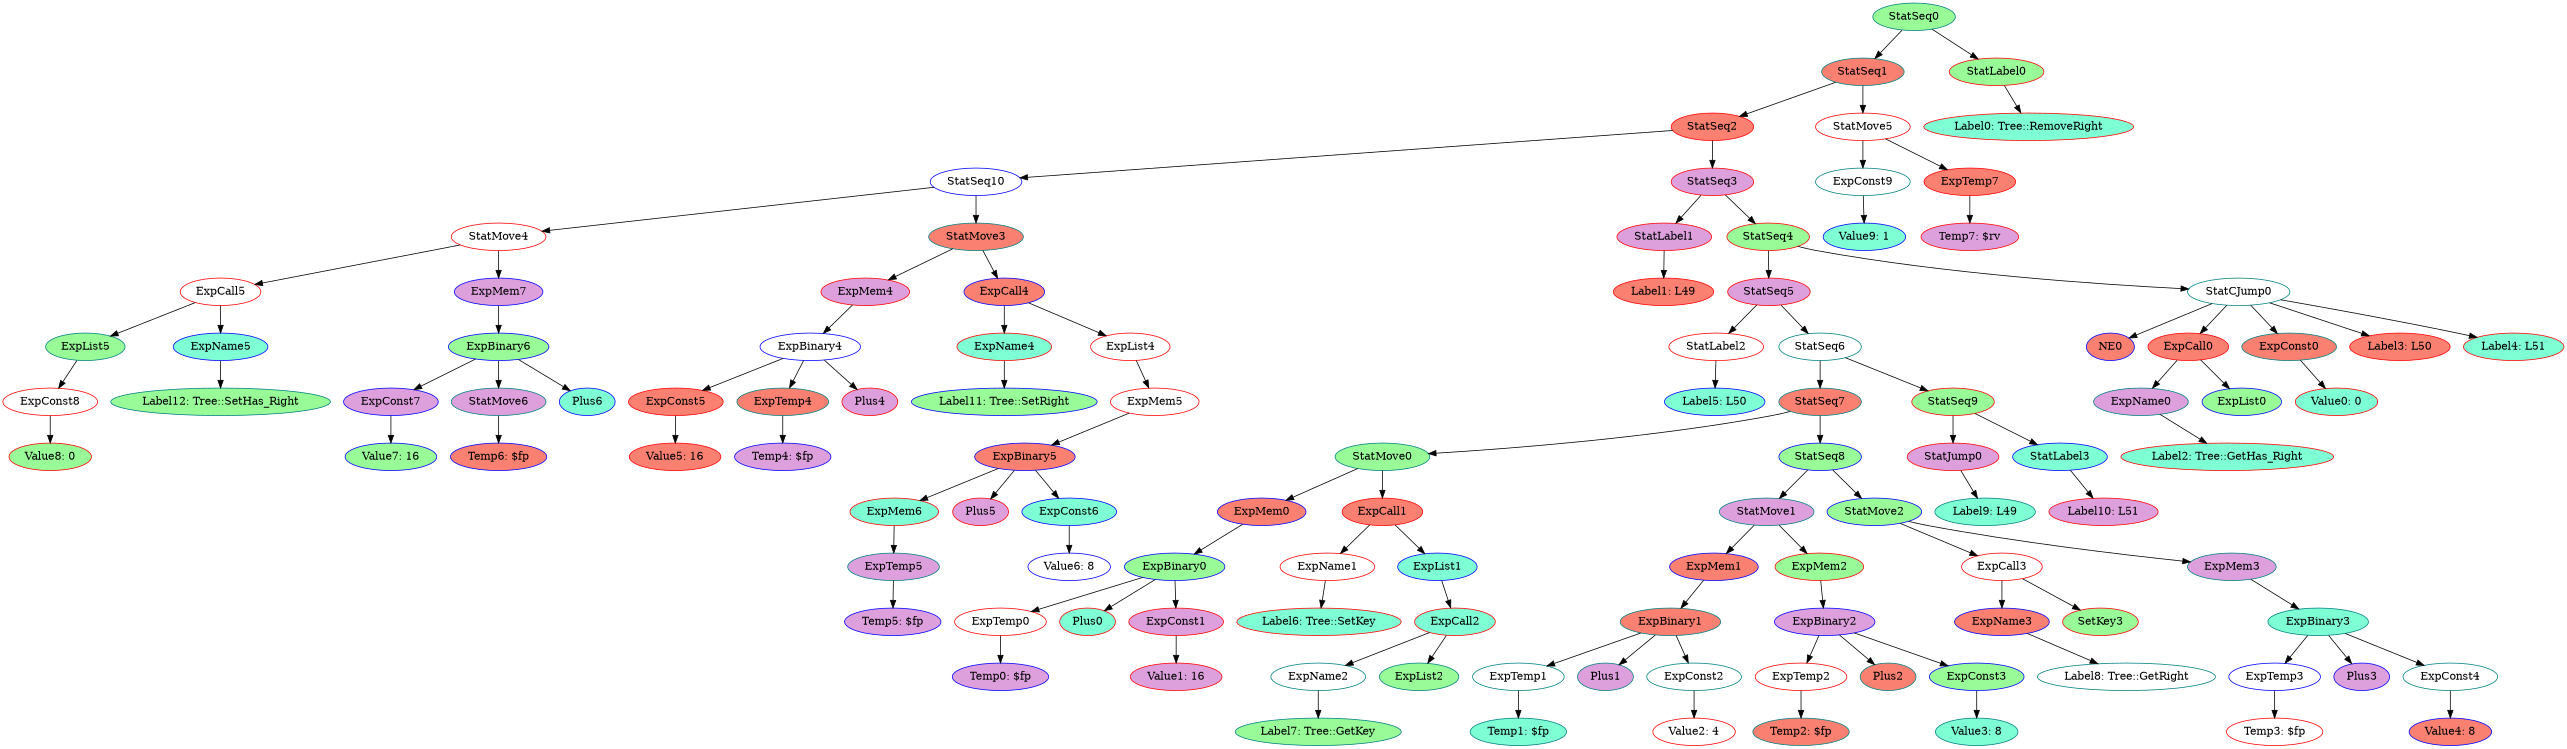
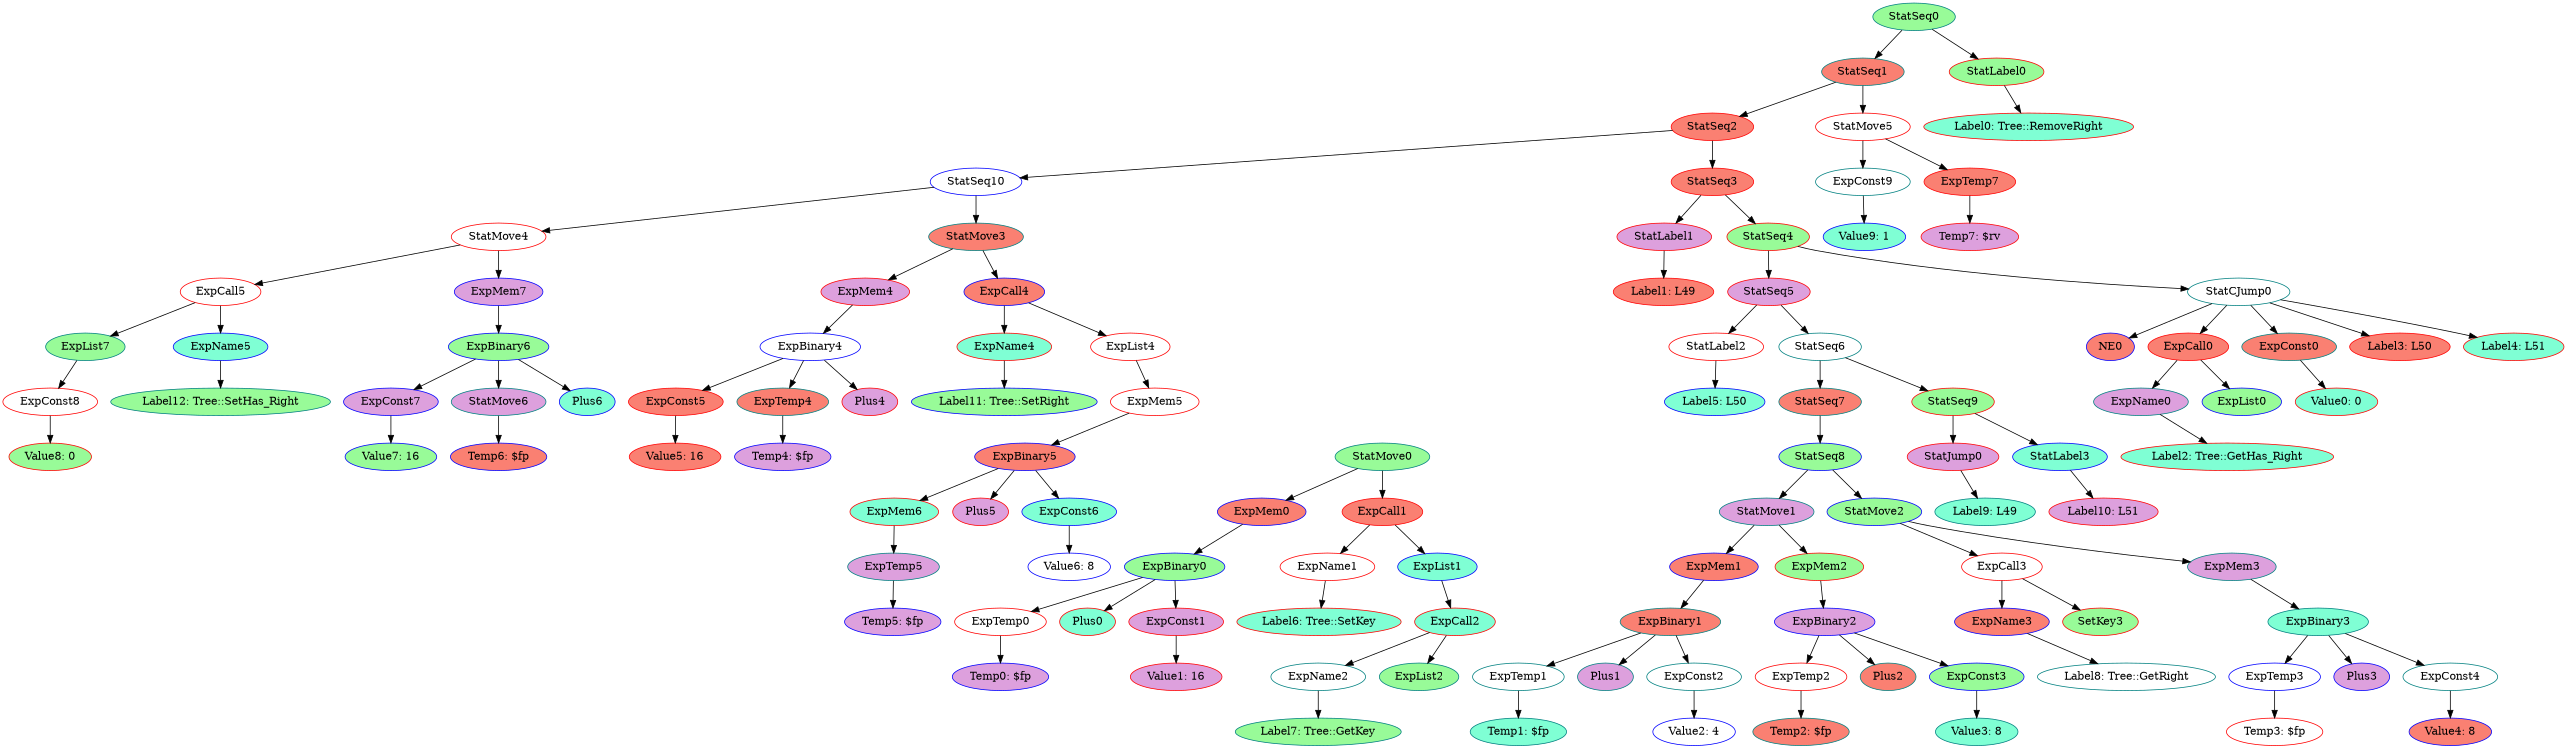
  digraph {
    ordering=out
    node [color=red fillcolor=white style=filled]
    StatSeq1 [color=teal fillcolor=salmon]
    StatSeq2 [fillcolor=salmon]
    StatMove5
    StatSeq10 [color=blue]
-   StatSeq3 [fillcolor=plum]
+   StatSeq3 [fillcolor=salmon]
    ExpConst9 [color=teal]
    ExpTemp7 [fillcolor=salmon]
    StatMove4
    StatMove3 [color=teal fillcolor=salmon]
    StatLabel1 [fillcolor=plum]
    StatSeq4 [fillcolor=palegreen]
    "Value9: 1" [color=blue fillcolor=aquamarine]
    "Temp7: $rv" [fillcolor=plum]
-   ExpList5 [color=teal fillcolor=palegreen]
+   ExpList5 [color=teal fillcolor=palegreen label=ExpList7]
    ExpConst8
    "Value8: 0" [fillcolor=palegreen]
    ExpCall5
    ExpName5 [color=blue fillcolor=aquamarine]
    "Label12: Tree::SetHas_Right" [color=teal fillcolor=palegreen]
    ExpMem7 [color=blue fillcolor=plum]
    ExpBinary6 [color=blue fillcolor=palegreen]
    ExpConst7 [color=blue fillcolor=plum]
    n23 [color=teal fillcolor=plum label=StatMove6]
    Plus6 [color=blue fillcolor=aquamarine]
    "Value7: 16" [color=blue fillcolor=palegreen]
    "Temp6: $fp" [color=blue fillcolor=salmon]
    ExpBinary5 [color=blue fillcolor=salmon]
    ExpMem6 [fillcolor=aquamarine]
    Plus5 [fillcolor=plum]
    ExpConst6 [color=blue fillcolor=aquamarine]
    ExpTemp5 [color=teal fillcolor=plum]
    "Value6: 8" [color=blue]
    "Temp5: $fp" [color=blue fillcolor=plum]
    ExpMem4 [fillcolor=plum]
    ExpCall4 [color=blue fillcolor=salmon]
    ExpBinary4 [color=blue]
    ExpName4 [fillcolor=aquamarine]
    ExpList4
    ExpConst5 [fillcolor=salmon]
    ExpTemp4 [color=teal fillcolor=salmon]
    Plus4 [fillcolor=plum]
    "Label11: Tree::SetRight" [color=blue fillcolor=palegreen]
    ExpMem5
    "Value5: 16" [fillcolor=salmon]
    "Temp4: $fp" [color=blue fillcolor=plum]
    StatSeq0 [color=teal fillcolor=palegreen]
    StatLabel0 [fillcolor=palegreen]
    "Label0: Tree::RemoveRight" [fillcolor=aquamarine]
    ExpTemp1 [color=teal]
    "Temp1: $fp" [color=teal fillcolor=aquamarine]
    ExpMem0 [color=blue fillcolor=salmon]
    ExpBinary0 [color=blue fillcolor=palegreen]
    ExpTemp0
    Plus0 [fillcolor=aquamarine]
    ExpConst1 [fillcolor=plum]
    "Temp0: $fp" [color=blue fillcolor=plum]
    "Value1: 16" [fillcolor=plum]
    ExpName2 [color=teal]
    "Label7: Tree::GetKey" [color=teal fillcolor=palegreen]
    StatSeq7 [color=teal fillcolor=salmon]
    StatMove0 [color=teal fillcolor=palegreen]
    StatSeq8 [color=blue fillcolor=palegreen]
    ExpCall1 [fillcolor=salmon]
    StatMove1 [color=teal fillcolor=plum]
    StatMove2 [color=blue fillcolor=palegreen]
    ExpName1
    ExpList1 [color=blue fillcolor=aquamarine]
    ExpMem1 [color=blue fillcolor=salmon]
    ExpMem2 [fillcolor=palegreen]
    ExpCall3
    ExpMem3 [color=teal fillcolor=plum]
    StatSeq5 [fillcolor=plum]
    StatLabel2
    StatSeq6 [color=teal]
    "Label5: L50" [color=blue fillcolor=aquamarine]
    StatSeq9 [fillcolor=palegreen]
    StatJump0 [fillcolor=plum]
    StatLabel3 [color=blue fillcolor=aquamarine]
    StatCJump0 [color=teal]
    NE0 [color=blue fillcolor=salmon]
    ExpCall0 [fillcolor=salmon]
    ExpConst0 [color=teal fillcolor=salmon]
    "Label3: L50" [fillcolor=salmon]
    "Label4: L51" [fillcolor=aquamarine]
    ExpName0 [color=teal fillcolor=plum]
    ExpList0 [color=blue fillcolor=palegreen]
    "Value0: 0" [fillcolor=aquamarine]
    "Label2: Tree::GetHas_Right" [fillcolor=aquamarine]
    ExpBinary1 [color=teal fillcolor=salmon]
    ExpBinary2 [color=blue fillcolor=plum]
    Plus1 [color=teal fillcolor=plum]
    ExpConst2 [color=teal]
    ExpTemp2
    Plus2 [color=teal fillcolor=salmon]
    ExpConst3 [color=blue fillcolor=palegreen]
    "Label6: Tree::SetKey" [fillcolor=aquamarine]
    "Label1: L49" [fillcolor=salmon]
    "Temp2: $fp" [color=teal fillcolor=salmon]
    "Value3: 8" [color=teal fillcolor=aquamarine]
    ExpCall2 [fillcolor=aquamarine]
    ExpList2 [color=teal fillcolor=palegreen]
    "Label9: L49" [color=teal fillcolor=aquamarine]
    "Label10: L51" [fillcolor=plum]
    ExpName3 [color=blue fillcolor=salmon]
    n105 [fillcolor=palegreen label=SetKey3]
    "Label8: Tree::GetRight" [color=teal]
-   "Value2: 4"
+   "Value2: 4" [color=blue]
    ExpBinary3 [color=teal fillcolor=aquamarine]
    ExpTemp3 [color=blue]
    "Temp3: $fp"
    Plus3 [color=blue fillcolor=plum]
    ExpConst4 [color=teal]
    "Value4: 8" [color=blue fillcolor=salmon]
    StatSeq1 -> StatSeq2
    StatSeq1 -> StatMove5
    StatSeq2 -> StatSeq10
    StatSeq2 -> StatSeq3
    StatMove5 -> ExpConst9
    StatMove5 -> ExpTemp7
    StatSeq10 -> StatMove4
    StatSeq10 -> StatMove3
    StatSeq3 -> StatLabel1
    StatSeq3 -> StatSeq4
    ExpConst9 -> "Value9: 1"
    ExpTemp7 -> "Temp7: $rv"
    StatMove4 -> ExpCall5
    StatMove4 -> ExpMem7
    StatMove3 -> ExpMem4
    StatMove3 -> ExpCall4
    StatLabel1 -> "Label1: L49"
    StatSeq4 -> StatSeq5
    StatSeq4 -> StatCJump0
    ExpList5 -> ExpConst8
    ExpConst8 -> "Value8: 0"
    ExpCall5 -> ExpList5
    ExpCall5 -> ExpName5
    ExpName5 -> "Label12: Tree::SetHas_Right"
    ExpMem7 -> ExpBinary6
    ExpBinary6 -> ExpConst7
    ExpBinary6 -> n23
    ExpBinary6 -> Plus6
    ExpConst7 -> "Value7: 16"
    n23 -> "Temp6: $fp"
    ExpBinary5 -> ExpMem6
    ExpBinary5 -> Plus5
    ExpBinary5 -> ExpConst6
    ExpMem6 -> ExpTemp5
    ExpConst6 -> "Value6: 8"
    ExpTemp5 -> "Temp5: $fp"
    ExpMem4 -> ExpBinary4
    ExpCall4 -> ExpName4
    ExpCall4 -> ExpList4
    ExpBinary4 -> ExpConst5
    ExpBinary4 -> ExpTemp4
    ExpBinary4 -> Plus4
    ExpName4 -> "Label11: Tree::SetRight"
    ExpList4 -> ExpMem5
    ExpConst5 -> "Value5: 16"
    ExpTemp4 -> "Temp4: $fp"
    ExpMem5 -> ExpBinary5
    StatSeq0 -> StatSeq1
    StatSeq0 -> StatLabel0
    StatLabel0 -> "Label0: Tree::RemoveRight"
    ExpTemp1 -> "Temp1: $fp"
    ExpMem0 -> ExpBinary0
    ExpBinary0 -> ExpTemp0
    ExpBinary0 -> Plus0
    ExpBinary0 -> ExpConst1
    ExpTemp0 -> "Temp0: $fp"
    ExpConst1 -> "Value1: 16"
    ExpName2 -> "Label7: Tree::GetKey"
-   StatSeq7 -> StatMove0
    StatSeq7 -> StatSeq8
    StatMove0 -> ExpMem0
    StatMove0 -> ExpCall1
    StatSeq8 -> StatMove1
    StatSeq8 -> StatMove2
    ExpCall1 -> ExpName1
    ExpCall1 -> ExpList1
    StatMove1 -> ExpMem1
    StatMove1 -> ExpMem2
    StatMove2 -> ExpCall3
    StatMove2 -> ExpMem3
    ExpName1 -> "Label6: Tree::SetKey"
    ExpList1 -> ExpCall2
    ExpMem1 -> ExpBinary1
    ExpMem2 -> ExpBinary2
    ExpCall3 -> ExpName3
    ExpCall3 -> n105
    ExpMem3 -> ExpBinary3
    StatSeq5 -> StatLabel2
    StatSeq5 -> StatSeq6
    StatLabel2 -> "Label5: L50"
    StatSeq6 -> StatSeq7
    StatSeq6 -> StatSeq9
    StatSeq9 -> StatJump0
    StatSeq9 -> StatLabel3
    StatJump0 -> "Label9: L49"
    StatLabel3 -> "Label10: L51"
    StatCJump0 -> NE0
    StatCJump0 -> ExpCall0
    StatCJump0 -> ExpConst0
    StatCJump0 -> "Label3: L50"
    StatCJump0 -> "Label4: L51"
    ExpCall0 -> ExpName0
    ExpCall0 -> ExpList0
    ExpConst0 -> "Value0: 0"
    ExpName0 -> "Label2: Tree::GetHas_Right"
    ExpBinary1 -> ExpTemp1
    ExpBinary1 -> Plus1
    ExpBinary1 -> ExpConst2
    ExpBinary2 -> ExpTemp2
    ExpBinary2 -> Plus2
    ExpBinary2 -> ExpConst3
    ExpConst2 -> "Value2: 4"
    ExpTemp2 -> "Temp2: $fp"
    ExpConst3 -> "Value3: 8"
    ExpCall2 -> ExpName2
    ExpCall2 -> ExpList2
    ExpName3 -> "Label8: Tree::GetRight"
    ExpBinary3 -> ExpTemp3
    ExpBinary3 -> Plus3
    ExpBinary3 -> ExpConst4
    ExpTemp3 -> "Temp3: $fp"
    ExpConst4 -> "Value4: 8"
  }
